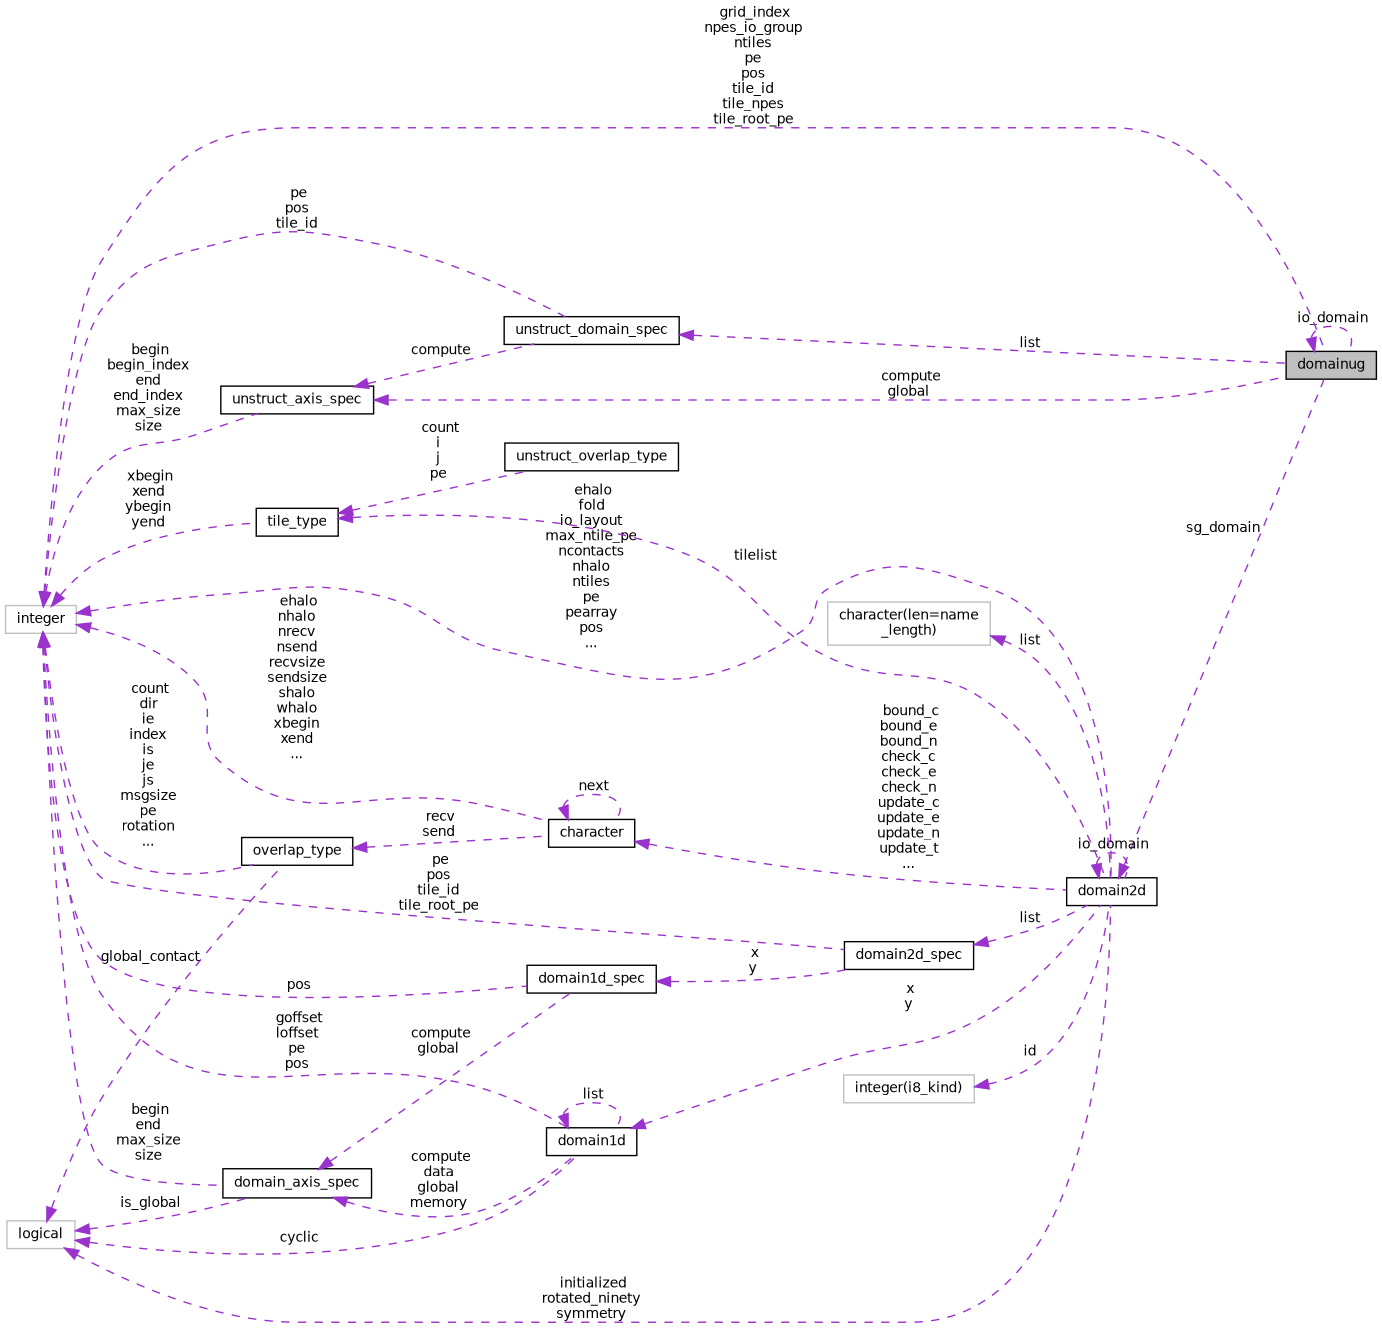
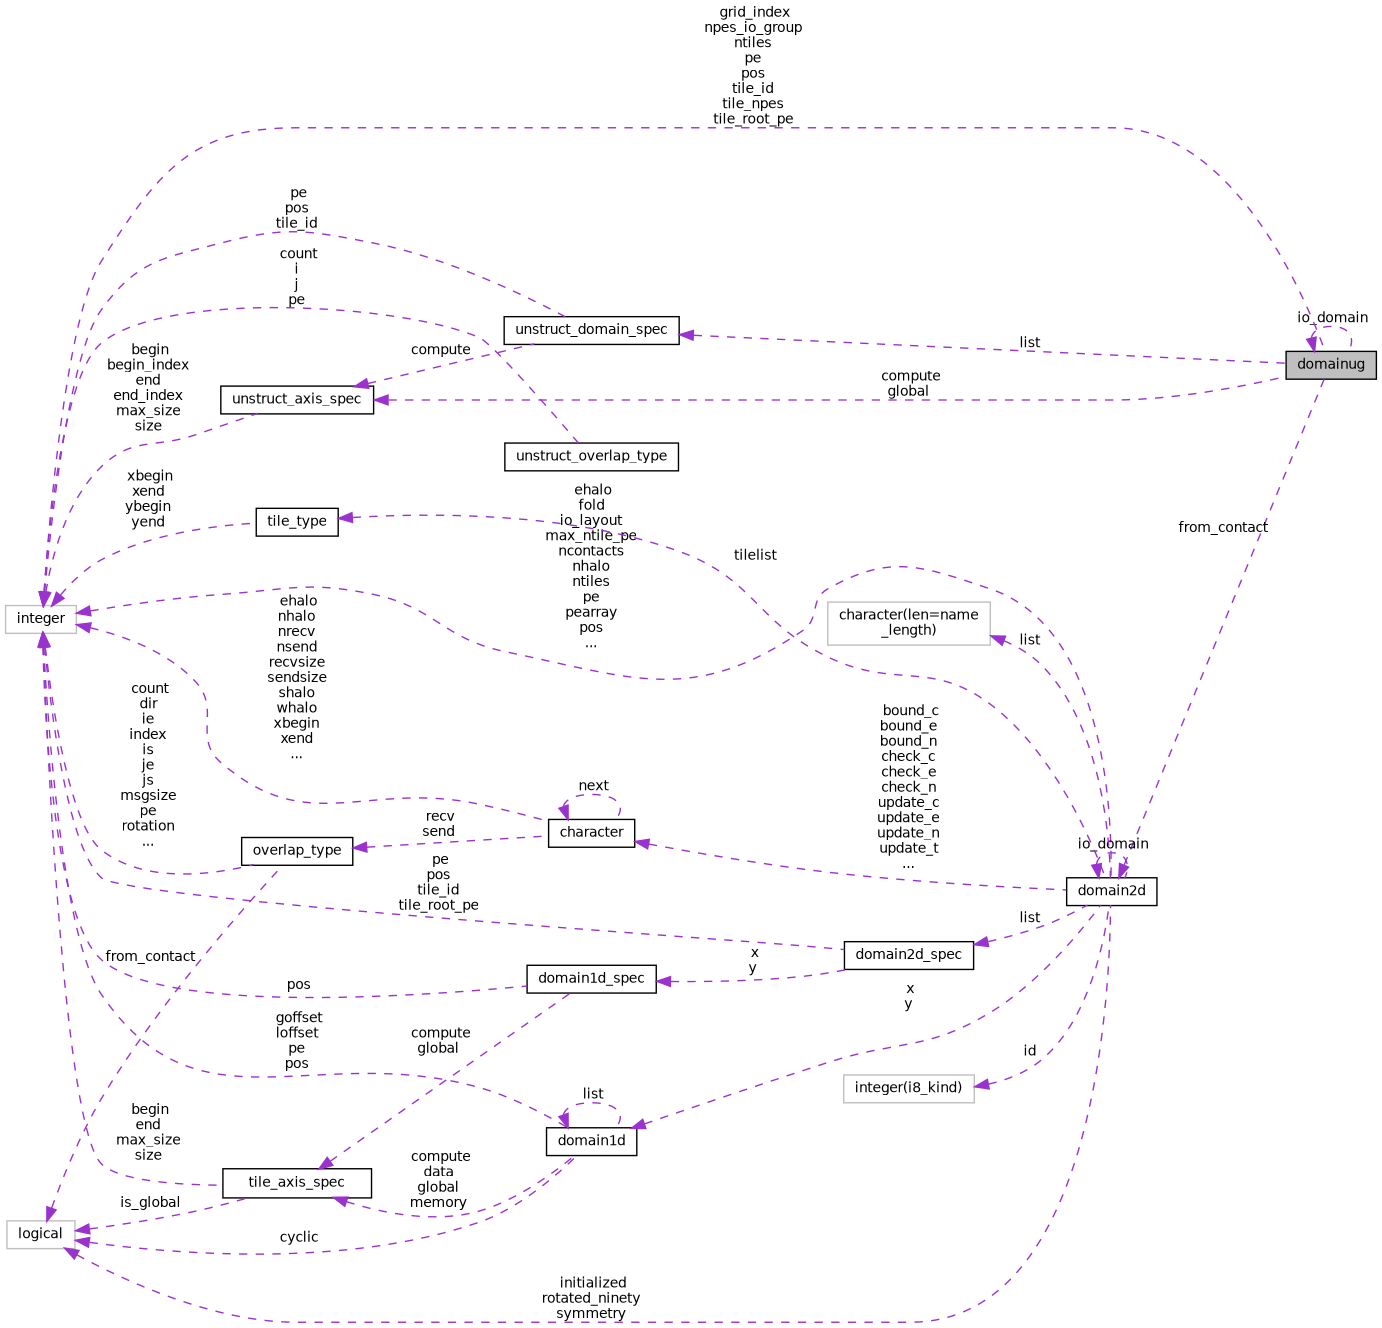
  digraph {
    rankdir=LR
    node [color=black fillcolor=white fontname=Helvetica fontsize=10 shape=record style=filled]
    edge [color=darkorchid3 dir=back fontname=Helvetica fontsize=10 labelfontname=Helvetica labelfontsize=10 style=dashed]
    n1 [fillcolor=grey75 fontcolor=black height=0.2 label=domainug width=0.4]
    n2 [height=0.2 label=unstruct_domain_spec width=0.4]
    n3 [height=0.2 label=unstruct_axis_spec width=0.4]
    n4 [color=grey75 height=0.2 label=integer width=0.4]
    n5 [height=0.2 label=domain2d width=0.4]
    n6 [height=0.2 label=domain1d width=0.4]
-   n7 [height=0.2 label=domain_axis_spec width=0.4]
+   n7 [height=0.2 label=tile_axis_spec width=0.4]
    n8 [height=0.2 label=character width=0.4]
    n9 [height=0.2 label=overlap_type width=0.4]
    n10 [height=0.2 label=domain2d_spec width=0.4]
    n11 [height=0.2 label=domain1d_spec width=0.4]
    n12 [height=0.2 label=tile_type width=0.4]
    n13 [height=0.2 label=unstruct_overlap_type width=0.4]
    n14 [color=grey75 height=0.2 label=logical width=0.4]
    n15 [color=grey75 height=0.2 label="integer(i8_kind)" width=0.4]
    n16 [color=grey75 height=0.2 label="character(len=name\l_length)" width=0.4]
    n1 -> n1 [label=" io_domain"]
    n2 -> n1 [label=" list"]
    n3 -> n1 [label=" compute\nglobal"]
    n3 -> n2 [label=" compute"]
    n4 -> n1 [label=" grid_index\nnpes_io_group\nntiles\npe\npos\ntile_id\ntile_npes\ntile_root_pe"]
    n4 -> n2 [label=" pe\npos\ntile_id"]
    n4 -> n3 [label=" begin\nbegin_index\nend\nend_index\nmax_size\nsize"]
    n4 -> n5 [label=" ehalo\nfold\nio_layout\nmax_ntile_pe\nncontacts\nnhalo\nntiles\npe\npearray\npos\n..."]
    n4 -> n6 [label=" goffset\nloffset\npe\npos"]
    n4 -> n7 [label=" begin\nend\nmax_size\nsize"]
    n4 -> n8 [label=" ehalo\nnhalo\nnrecv\nnsend\nrecvsize\nsendsize\nshalo\nwhalo\nxbegin\nxend\n..."]
    n4 -> n9 [label=" count\ndir\nie\nindex\nis\nje\njs\nmsgsize\npe\nrotation\n..."]
    n4 -> n10 [label=" pe\npos\ntile_id\ntile_root_pe"]
    n4 -> n11 [label=" pos"]
    n4 -> n12 [label=" xbegin\nxend\nybegin\nyend"]
-   n12 -> n13 [label=" count\ni\nj\npe"]
-   n5 -> n1 [label=" sg_domain"]
+   n4 -> n13 [label=" count\ni\nj\npe"]
+   n5 -> n1 [label=" from_contact"]
    n5 -> n5 [label=" io_domain"]
    n6 -> n5 [label=" x\ny"]
    n6 -> n6 [label=" list"]
    n7 -> n6 [label=" compute\ndata\nglobal\nmemory"]
    n7 -> n11 [label=" compute\nglobal"]
    n8 -> n5 [label=" bound_c\nbound_e\nbound_n\ncheck_c\ncheck_e\ncheck_n\nupdate_c\nupdate_e\nupdate_n\nupdate_t\n..."]
    n8 -> n8 [label=" next"]
    n9 -> n8 [label=" recv\nsend"]
    n10 -> n5 [label=" list"]
    n11 -> n10 [label=" x\ny"]
    n12 -> n5 [label=" tilelist"]
    n14 -> n5 [label=" initialized\nrotated_ninety\nsymmetry"]
    n14 -> n6 [label=" cyclic"]
    n14 -> n7 [label=" is_global"]
-   n14 -> n9 [label=" global_contact"]
+   n14 -> n9 [label=" from_contact"]
    n15 -> n5 [label=" id"]
    n16 -> n5 [label=" list"]
  }
